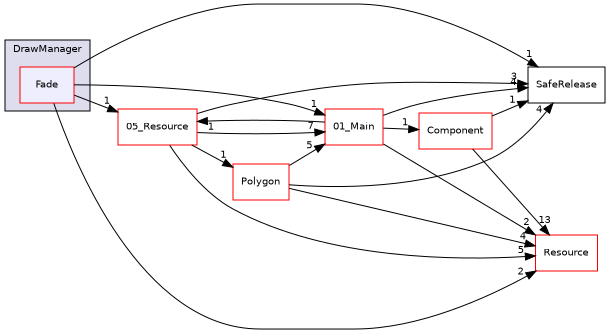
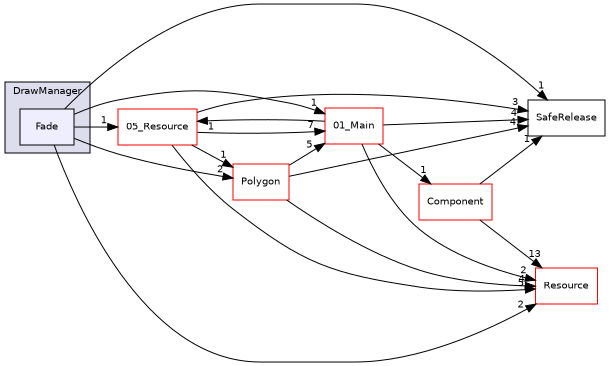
  digraph {
    compound=true
    rankdir=LR
    node [fillcolor=white fontname=Helvetica fontsize=10 shape=box style=filled color=red]
    edge [headlabel=1 labeldistance=1.5 labelfontname=Helvetica labelfontsize=10]
-   n1 [fillcolor="#eeeeff" label=Fade pencolor=black]
+   n1 [fillcolor="#eeeeff" label=Fade pencolor=black color=""]
    n2 [label=SafeRelease fillcolor="" style="" color=""]
    n3 [label="05_Resource"]
    n4 [label="01_Main"]
    n5 [label=Polygon]
    n6 [label=Resource]
    n7 [label=Component]
    subgraph cluster_1 {
      bgcolor="#ddddee"
      fontname=Helvetica
      fontsize=10
      label=DrawManager
      pencolor=black
      n1
    }
    n1 -> n2
    n1 -> n3
    n1 -> n4
+   n1 -> n5 [headlabel=2]
    n1 -> n6 [headlabel=2]
    n3 -> n2 [headlabel=3]
    n3 -> n4 [headlabel=7]
    n3 -> n5
    n3 -> n6 [headlabel=5]
    n4 -> n2 [headlabel=4]
    n4 -> n3
    n4 -> n6 [headlabel=2]
    n4 -> n7
    n5 -> n2 [headlabel=4]
    n5 -> n4 [headlabel=5]
    n5 -> n6 [headlabel=4]
    n7 -> n2
    n7 -> n6 [headlabel=13]
  }
